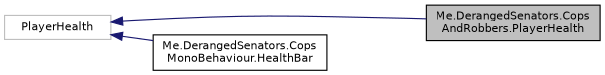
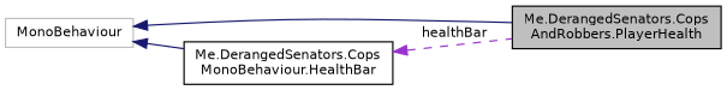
  digraph {
    rankdir=LR
    node [color=black fillcolor=white fontname=Helvetica fontsize=10 shape=record style=filled]
    edge [color=midnightblue dir=back fontname=Helvetica fontsize=10 labelfontname=Helvetica labelfontsize=10 style=solid]
    n1 [fillcolor=grey75 fontcolor=black height=0.2 label="Me.DerangedSenators.Cops\lAndRobbers.PlayerHealth" width=0.4]
-   n2 [color=grey75 height=0.2 label=PlayerHealth width=0.4]
+   n2 [color=grey75 height=0.2 label=MonoBehaviour width=0.4]
    n3 [height=0.2 label="Me.DerangedSenators.Cops\lMonoBehaviour.HealthBar" width=0.4]
    n2 -> n1
    n2 -> n3
+   n3 -> n1 [color=darkorchid3 label=" healthBar" style=dashed]
  }
